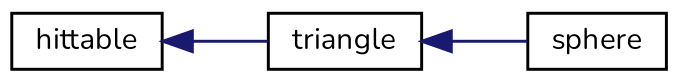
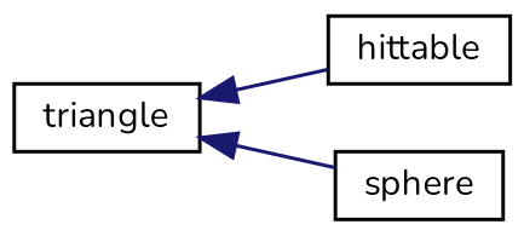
  digraph {
    fontname=Nunito
    rankdir=LR
    node [color=black fillcolor=white fontname=Nunito fontsize=10 shape=record style=filled]
    edge [color=midnightblue dir=back fontname=Nunito fontsize=10 labelfontname=Helvetica labelfontsize=10 style=solid]
    n1 [height=0.2 label=hittable width=0.4]
    n2 [height=0.2 label=triangle width=0.4]
    n3 [height=0.2 label=sphere width=0.4]
-   n1 -> n2
+   n2 -> n1
    n2 -> n3
  }
